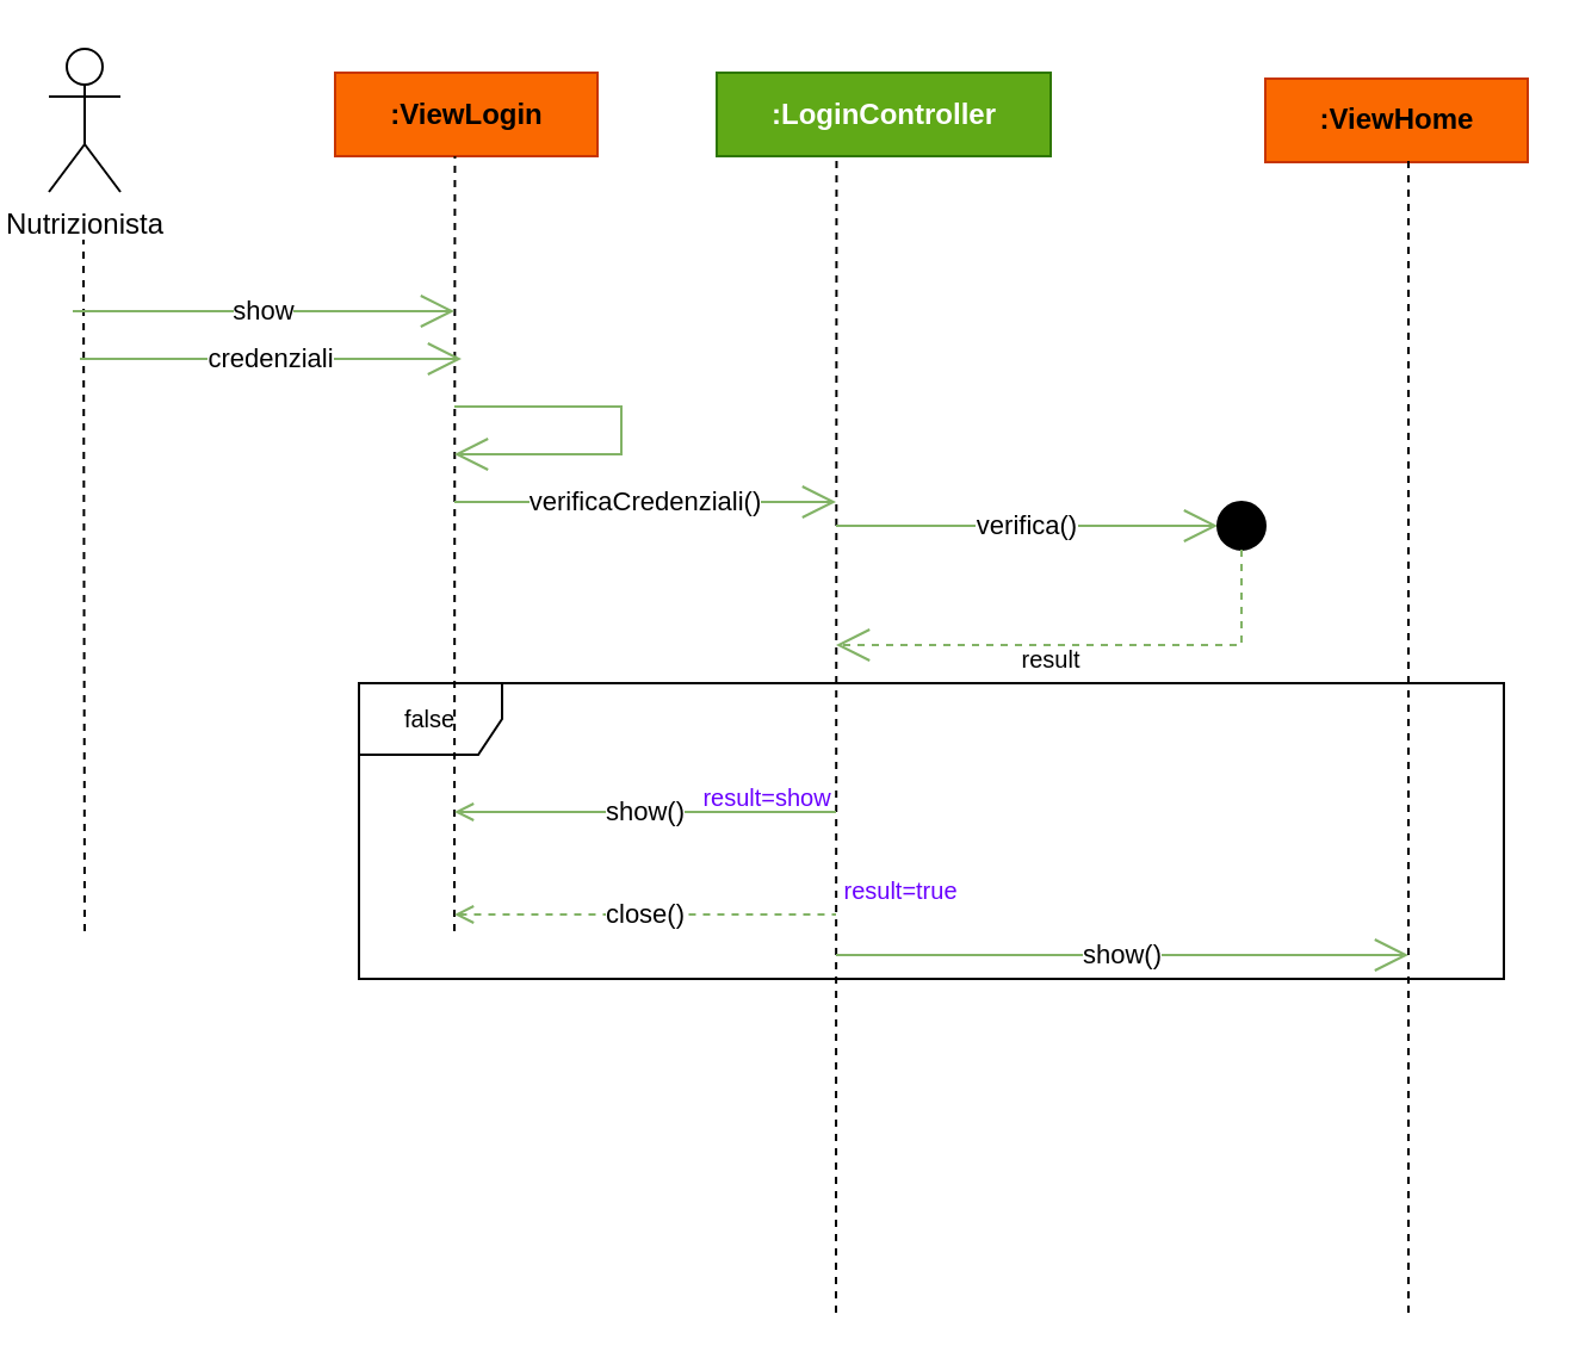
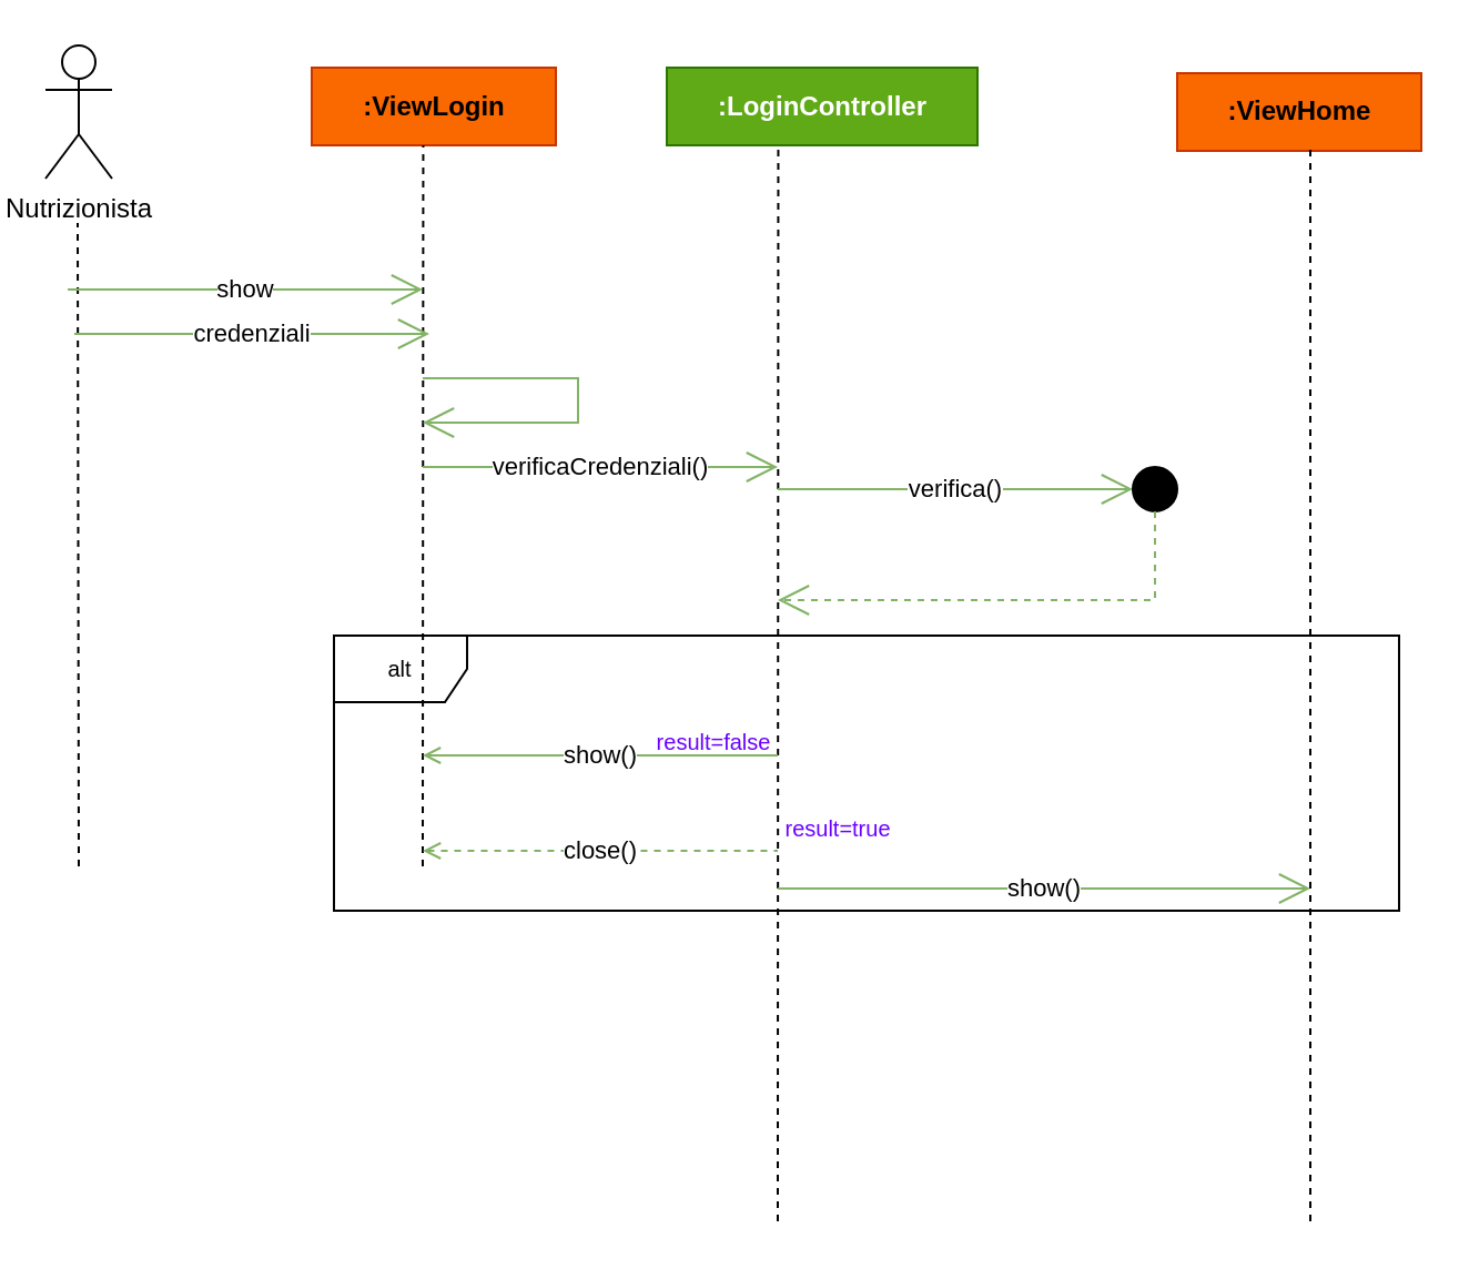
  <mxCell id="0" />
  <mxCell id="1" parent="0" />
- <mxCell id="2" value="false" style="shape=umlFrame;whiteSpace=wrap;html=1;fontSize=10;fillColor=none;" vertex="1" parent="1"><mxGeometry x="150" y="286" width="480" height="124" as="geometry" /></mxCell>
+ <mxCell id="2" value="alt" style="shape=umlFrame;whiteSpace=wrap;html=1;fontSize=10;fillColor=none;" vertex="1" parent="1"><mxGeometry x="150" y="286" width="480" height="124" as="geometry" /></mxCell>
  <mxCell id="3" value="Nutrizionista" style="shape=umlActor;verticalLabelPosition=bottom;verticalAlign=top;html=1;outlineConnect=0;" parent="1" vertex="1"><mxGeometry x="20" y="20" width="30" height="60" as="geometry" /></mxCell>
  <mxCell id="4" value="" style="endArrow=none;html=1;rounded=0;dashed=1;" parent="1" edge="1"><mxGeometry width="50" height="50" relative="1" as="geometry"><mxPoint x="35" y="390" as="sourcePoint" /><mxPoint x="34.5" y="100" as="targetPoint" /></mxGeometry></mxCell>
  <mxCell id="5" value="&lt;b&gt;:ViewLogin&lt;/b&gt;" style="html=1;fillColor=#fa6800;fontColor=#000000;strokeColor=#C73500;" parent="1" vertex="1"><mxGeometry x="140" y="30" width="110" height="35" as="geometry" /></mxCell>
  <mxCell id="6" value="" style="endArrow=none;html=1;rounded=0;dashed=1;" parent="1" edge="1"><mxGeometry width="50" height="50" relative="1" as="geometry"><mxPoint x="190" y="390" as="sourcePoint" /><mxPoint x="190.23" y="65" as="targetPoint" /></mxGeometry></mxCell>
  <mxCell id="7" value="show" style="endArrow=open;endSize=12;html=1;rounded=0;fillColor=#d5e8d4;gradientColor=#97d077;strokeColor=#82b366;" parent="1" edge="1"><mxGeometry width="160" relative="1" as="geometry"><mxPoint x="30" y="130" as="sourcePoint" /><mxPoint x="190" y="130" as="targetPoint" /></mxGeometry></mxCell>
  <mxCell id="8" value="credenziali" style="endArrow=open;endSize=12;html=1;rounded=0;fillColor=#d5e8d4;gradientColor=#97d077;strokeColor=#82b366;" parent="1" edge="1"><mxGeometry width="160" relative="1" as="geometry"><mxPoint x="33" y="150" as="sourcePoint" /><mxPoint x="193" y="150" as="targetPoint" /></mxGeometry></mxCell>
  <mxCell id="9" value="&lt;b&gt;:LoginController&lt;/b&gt;" style="html=1;fillColor=#60a917;fontColor=#ffffff;strokeColor=#2D7600;" parent="1" vertex="1"><mxGeometry x="300" y="30" width="140" height="35" as="geometry" /></mxCell>
  <mxCell id="10" value="" style="endArrow=none;html=1;rounded=0;dashed=1;" parent="1" edge="1"><mxGeometry width="50" height="50" relative="1" as="geometry"><mxPoint x="350" y="550" as="sourcePoint" /><mxPoint x="350.23" y="65" as="targetPoint" /></mxGeometry></mxCell>
  <mxCell id="11" value="verificaCredenziali()" style="endArrow=open;endSize=12;html=1;rounded=0;fillColor=#d5e8d4;gradientColor=#97d077;strokeColor=#82b366;" parent="1" edge="1"><mxGeometry width="160" relative="1" as="geometry"><mxPoint x="190" y="210" as="sourcePoint" /><mxPoint x="350" y="210" as="targetPoint" /></mxGeometry></mxCell>
  <mxCell id="12" value="" style="endArrow=open;endFill=0;endSize=12;html=1;rounded=0;fillColor=#60a917;strokeColor=#82B366;" edge="1" parent="1"><mxGeometry width="160" relative="1" as="geometry"><mxPoint x="190" y="170" as="sourcePoint" /><mxPoint x="190" y="190" as="targetPoint" /><Array as="points"><mxPoint x="260" y="170" /><mxPoint x="260" y="190" /></Array></mxGeometry></mxCell>
  <mxCell id="13" value="verifica()" style="endArrow=open;endSize=12;html=1;rounded=0;fillColor=#d5e8d4;gradientColor=#97d077;strokeColor=#82b366;" edge="1" parent="1"><mxGeometry width="160" relative="1" as="geometry"><mxPoint x="350" y="220" as="sourcePoint" /><mxPoint x="510" y="220" as="targetPoint" /></mxGeometry></mxCell>
  <mxCell id="14" value="" style="ellipse;whiteSpace=wrap;html=1;aspect=fixed;fontSize=10;fillColor=#000000;" vertex="1" parent="1"><mxGeometry x="510" y="210" width="20" height="20" as="geometry" /></mxCell>
  <mxCell id="15" value="" style="endArrow=open;endFill=0;endSize=12;html=1;rounded=0;fillColor=#60a917;strokeColor=#82B366;exitX=0.5;exitY=1;exitDx=0;exitDy=0;dashed=1;" edge="1" parent="1" source="14"><mxGeometry width="160" relative="1" as="geometry"><mxPoint x="450" y="250" as="sourcePoint" /><mxPoint x="350" y="270" as="targetPoint" /><Array as="points"><mxPoint x="520" y="250" /><mxPoint x="520" y="270" /></Array></mxGeometry></mxCell>
- <mxCell id="16" value="result" style="text;html=1;align=center;verticalAlign=middle;resizable=0;points=[];autosize=1;strokeColor=none;fillColor=none;fontSize=10;" vertex="1" parent="1"><mxGeometry x="420" y="266" width="40" height="20" as="geometry" /></mxCell>
  <mxCell id="17" value="show()" style="endArrow=none;endSize=12;html=1;rounded=0;fillColor=#d5e8d4;gradientColor=#97d077;strokeColor=#82b366;endFill=0;startArrow=open;startFill=0;" edge="1" parent="1"><mxGeometry width="160" relative="1" as="geometry"><mxPoint x="190" y="340" as="sourcePoint" /><mxPoint x="350" y="340" as="targetPoint" /></mxGeometry></mxCell>
- <mxCell id="18" value="&lt;font color=&quot;#6a00ff&quot;&gt;result=show&lt;/font&gt;" style="text;html=1;align=center;verticalAlign=middle;resizable=0;points=[];autosize=1;strokeColor=none;fillColor=none;fontSize=10;" vertex="1" parent="1"><mxGeometry x="286" y="324" width="70" height="20" as="geometry" /></mxCell>
+ <mxCell id="18" value="&lt;font color=&quot;#6a00ff&quot;&gt;result=false&lt;/font&gt;" style="text;html=1;align=center;verticalAlign=middle;resizable=0;points=[];autosize=1;strokeColor=none;fillColor=none;fontSize=10;" vertex="1" parent="1"><mxGeometry x="286" y="324" width="70" height="20" as="geometry" /></mxCell>
  <mxCell id="19" value="show()" style="endArrow=open;endSize=12;html=1;rounded=0;fillColor=#d5e8d4;gradientColor=#97d077;strokeColor=#82b366;" edge="1" parent="1"><mxGeometry width="160" relative="1" as="geometry"><mxPoint x="350" y="400" as="sourcePoint" /><mxPoint x="590" y="400" as="targetPoint" /></mxGeometry></mxCell>
  <mxCell id="20" value="result=true" style="text;html=1;align=center;verticalAlign=middle;resizable=0;points=[];autosize=1;strokeColor=none;fillColor=none;fontSize=10;fontColor=#6A00FF;" vertex="1" parent="1"><mxGeometry x="347" y="363" width="60" height="20" as="geometry" /></mxCell>
  <mxCell id="21" value="&lt;b&gt;:ViewHome&lt;/b&gt;" style="html=1;fillColor=#fa6800;fontColor=#000000;strokeColor=#C73500;" vertex="1" parent="1"><mxGeometry x="530" y="32.5" width="110" height="35" as="geometry" /></mxCell>
  <mxCell id="22" value="" style="endArrow=none;html=1;rounded=0;dashed=1;" edge="1" parent="1"><mxGeometry width="50" height="50" relative="1" as="geometry"><mxPoint x="590" y="550" as="sourcePoint" /><mxPoint x="590" y="65" as="targetPoint" /></mxGeometry></mxCell>
  <mxCell id="23" value="close()" style="endArrow=none;endSize=12;html=1;rounded=0;fillColor=#d5e8d4;gradientColor=#97d077;strokeColor=#82b366;endFill=0;startArrow=open;startFill=0;dashed=1;" edge="1" parent="1"><mxGeometry width="160" relative="1" as="geometry"><mxPoint x="190" y="383" as="sourcePoint" /><mxPoint x="350" y="383" as="targetPoint" /></mxGeometry></mxCell>
